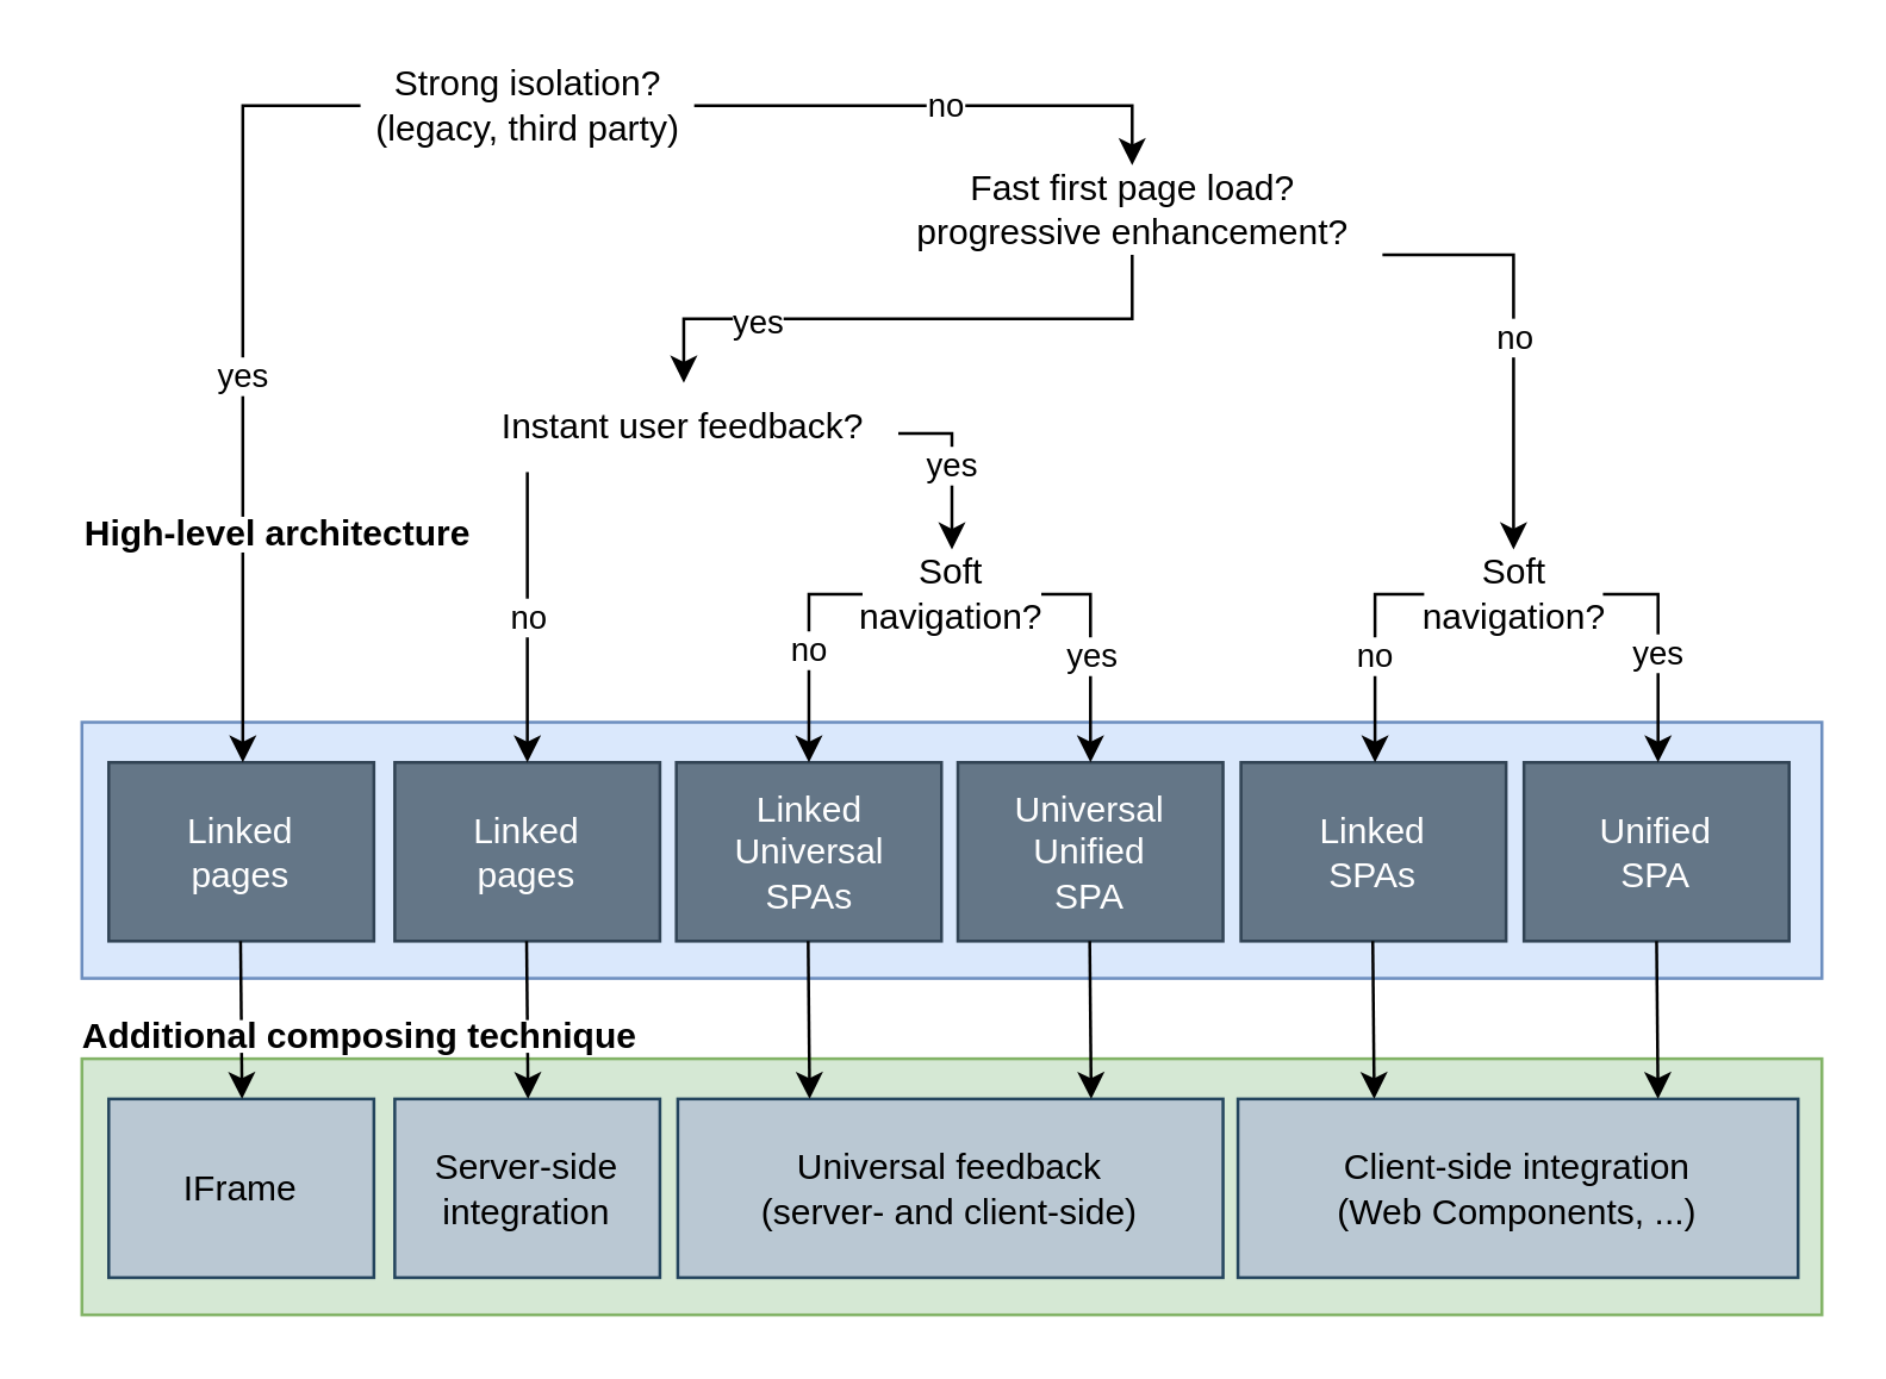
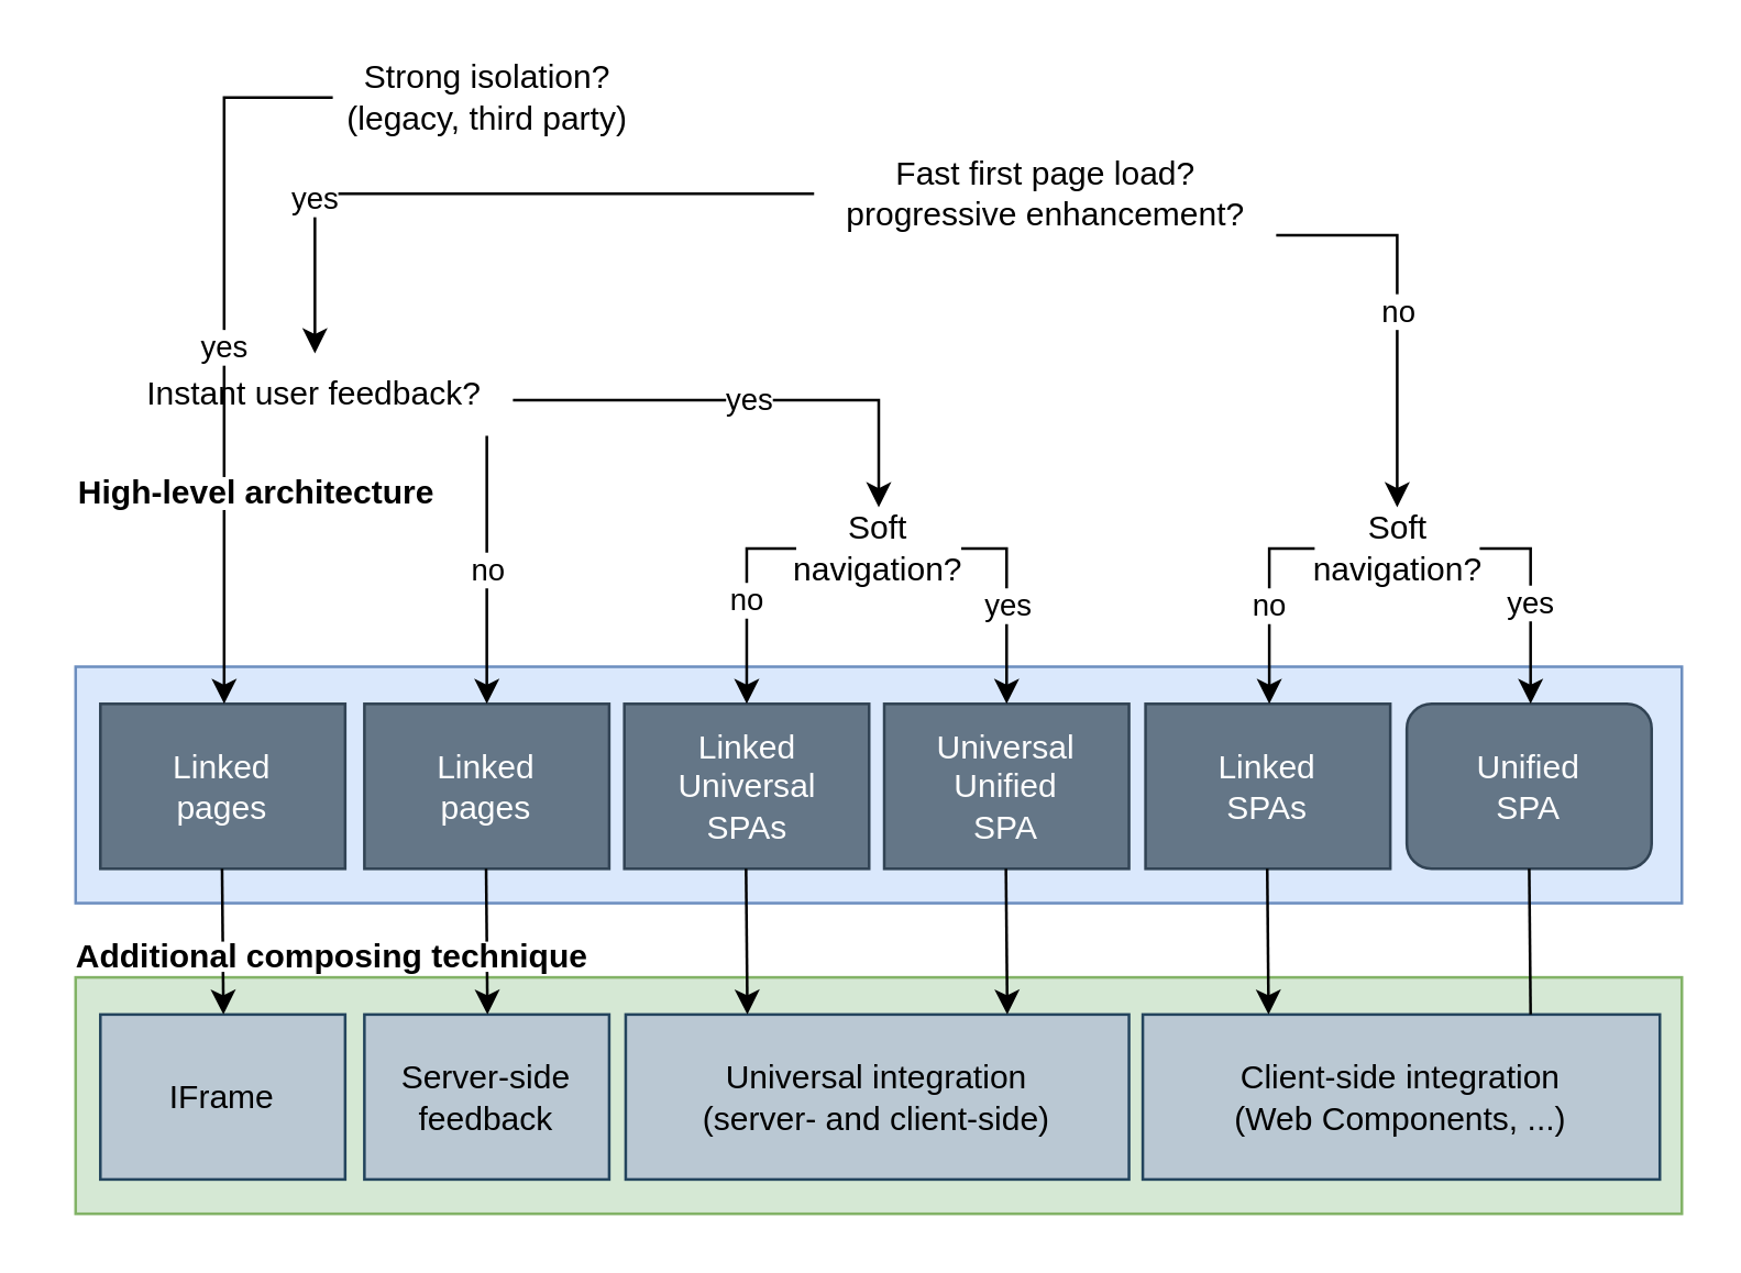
  <mxCell id="0" />
  <mxCell id="1" parent="0" />
- <mxCell id="2" value="no" style="edgeStyle=orthogonalEdgeStyle;rounded=0;orthogonalLoop=1;jettySize=auto;html=1;" edge="1" parent="1" source="3" target="6"><mxGeometry relative="1" as="geometry" /></mxCell>
  <mxCell id="3" value="Strong isolation?&lt;br&gt;(legacy, third party)" style="text;html=1;strokeColor=none;fillColor=none;align=center;verticalAlign=middle;whiteSpace=wrap;rounded=0;" vertex="1" parent="1"><mxGeometry x="120.5" y="20" width="112" height="30" as="geometry" /></mxCell>
  <mxCell id="4" value="yes" style="edgeStyle=orthogonalEdgeStyle;rounded=0;orthogonalLoop=1;jettySize=auto;html=1;" edge="1" parent="1" source="6" target="8"><mxGeometry x="0.521" relative="1" as="geometry"><mxPoint y="1" as="offset" /></mxGeometry></mxCell>
  <mxCell id="5" value="no" style="edgeStyle=orthogonalEdgeStyle;rounded=0;orthogonalLoop=1;jettySize=auto;html=1;entryX=0.5;entryY=0;entryDx=0;entryDy=0;" edge="1" parent="1" source="6" target="10"><mxGeometry relative="1" as="geometry"><Array as="points"><mxPoint x="508" y="85" /></Array></mxGeometry></mxCell>
  <mxCell id="6" value="Fast first page load?&lt;br&gt;progressive enhancement?" style="text;html=1;strokeColor=none;fillColor=none;align=center;verticalAlign=middle;whiteSpace=wrap;rounded=0;" vertex="1" parent="1"><mxGeometry x="295.5" y="55" width="168" height="30" as="geometry" /></mxCell>
  <mxCell id="7" value="yes" style="edgeStyle=orthogonalEdgeStyle;rounded=0;orthogonalLoop=1;jettySize=auto;html=1;entryX=0.5;entryY=0;entryDx=0;entryDy=0;" edge="1" parent="1" source="8" target="9"><mxGeometry relative="1" as="geometry"><Array as="points"><mxPoint x="319" y="145" /></Array></mxGeometry></mxCell>
- <mxCell id="8" value="Instant user feedback?" style="text;html=1;strokeColor=none;fillColor=none;align=center;verticalAlign=middle;whiteSpace=wrap;rounded=0;" vertex="1" parent="1"><mxGeometry x="157" y="128" width="144" height="30" as="geometry" /></mxCell>
+ <mxCell id="8" value="Instant user feedback?" style="text;html=1;strokeColor=none;fillColor=none;align=center;verticalAlign=middle;whiteSpace=wrap;rounded=0;" vertex="1" parent="1"><mxGeometry x="42" y="128" width="144" height="30" as="geometry" /></mxCell>
  <mxCell id="9" value="Soft navigation?" style="text;html=1;strokeColor=none;fillColor=none;align=center;verticalAlign=middle;whiteSpace=wrap;rounded=0;" vertex="1" parent="1"><mxGeometry x="289" y="184" width="60" height="30" as="geometry" /></mxCell>
  <mxCell id="10" value="Soft navigation?" style="text;html=1;strokeColor=none;fillColor=none;align=center;verticalAlign=middle;whiteSpace=wrap;rounded=0;" vertex="1" parent="1"><mxGeometry x="477.5" y="184" width="60" height="30" as="geometry" /></mxCell>
  <mxCell id="11" value="" style="rounded=0;whiteSpace=wrap;html=1;fillColor=#dae8fc;strokeColor=#6c8ebf;" vertex="1" parent="1"><mxGeometry x="27" y="242" width="584" height="86" as="geometry" /></mxCell>
  <mxCell id="12" value="Linked&lt;br&gt;pages" style="rounded=0;whiteSpace=wrap;html=1;fillColor=#647687;strokeColor=#314354;fontColor=#ffffff;" vertex="1" parent="1"><mxGeometry x="36" y="255.5" width="89" height="60" as="geometry" /></mxCell>
  <mxCell id="13" value="Linked&lt;br&gt;pages" style="rounded=0;whiteSpace=wrap;html=1;fillColor=#647687;strokeColor=#314354;fontColor=#ffffff;" vertex="1" parent="1"><mxGeometry x="132" y="255.5" width="89" height="60" as="geometry" /></mxCell>
  <mxCell id="14" value="Linked&lt;br&gt;Universal&lt;br&gt;SPAs" style="rounded=0;whiteSpace=wrap;html=1;fillColor=#647687;strokeColor=#314354;fontColor=#ffffff;" vertex="1" parent="1"><mxGeometry x="226.5" y="255.5" width="89" height="60" as="geometry" /></mxCell>
  <mxCell id="15" value="Universal&lt;br&gt;Unified&lt;br&gt;SPA" style="rounded=0;whiteSpace=wrap;html=1;fillColor=#647687;strokeColor=#314354;fontColor=#ffffff;" vertex="1" parent="1"><mxGeometry x="321" y="255.5" width="89" height="60" as="geometry" /></mxCell>
  <mxCell id="16" value="Linked&lt;br&gt;SPAs" style="rounded=0;whiteSpace=wrap;html=1;fillColor=#647687;strokeColor=#314354;fontColor=#ffffff;" vertex="1" parent="1"><mxGeometry x="416" y="255.5" width="89" height="60" as="geometry" /></mxCell>
- <mxCell id="17" value="Unified&lt;br&gt;SPA" style="rounded=0;whiteSpace=wrap;html=1;fillColor=#647687;strokeColor=#314354;fontColor=#ffffff;" vertex="1" parent="1"><mxGeometry x="511" y="255.5" width="89" height="60" as="geometry" /></mxCell>
+ <mxCell id="17" value="Unified&lt;br&gt;SPA" style="whiteSpace=wrap;html=1;fillColor=#647687;strokeColor=#314354;fontColor=#ffffff;rounded=1;" vertex="1" parent="1"><mxGeometry x="511" y="255.5" width="89" height="60" as="geometry" /></mxCell>
  <mxCell id="18" value="" style="rounded=0;whiteSpace=wrap;html=1;fillColor=#d5e8d4;strokeColor=#82b366;" vertex="1" parent="1"><mxGeometry x="27" y="355" width="584" height="86" as="geometry" /></mxCell>
  <mxCell id="19" value="IFrame" style="rounded=0;whiteSpace=wrap;html=1;fillColor=#bac8d3;strokeColor=#23445d;" vertex="1" parent="1"><mxGeometry x="36" y="368.5" width="89" height="60" as="geometry" /></mxCell>
- <mxCell id="20" value="Server-side integration" style="rounded=0;whiteSpace=wrap;html=1;fillColor=#bac8d3;strokeColor=#23445d;" vertex="1" parent="1"><mxGeometry x="132" y="368.5" width="89" height="60" as="geometry" /></mxCell>
- <mxCell id="21" value="Universal feedback&lt;br&gt;(server- and client-side)" style="rounded=0;whiteSpace=wrap;html=1;fillColor=#bac8d3;strokeColor=#23445d;" vertex="1" parent="1"><mxGeometry x="227" y="368.5" width="183" height="60" as="geometry" /></mxCell>
+ <mxCell id="20" value="Server-side feedback" style="rounded=0;whiteSpace=wrap;html=1;fillColor=#bac8d3;strokeColor=#23445d;" vertex="1" parent="1"><mxGeometry x="132" y="368.5" width="89" height="60" as="geometry" /></mxCell>
+ <mxCell id="21" value="Universal integration&lt;br&gt;(server- and client-side)" style="rounded=0;whiteSpace=wrap;html=1;fillColor=#bac8d3;strokeColor=#23445d;" vertex="1" parent="1"><mxGeometry x="227" y="368.5" width="183" height="60" as="geometry" /></mxCell>
  <mxCell id="22" value="Client-side integration&lt;br&gt;(Web Components, ...)" style="rounded=0;whiteSpace=wrap;html=1;fillColor=#bac8d3;strokeColor=#23445d;" vertex="1" parent="1"><mxGeometry x="415" y="368.5" width="188" height="60" as="geometry" /></mxCell>
  <mxCell id="23" value="yes" style="edgeStyle=orthogonalEdgeStyle;rounded=0;orthogonalLoop=1;jettySize=auto;html=1;" edge="1" parent="1" source="3" target="12"><mxGeometry relative="1" as="geometry"><Array as="points"><mxPoint x="81" y="35" /></Array></mxGeometry></mxCell>
  <mxCell id="24" value="no" style="edgeStyle=orthogonalEdgeStyle;rounded=0;orthogonalLoop=1;jettySize=auto;html=1;entryX=0.5;entryY=0;entryDx=0;entryDy=0;" edge="1" parent="1" source="8" target="13"><mxGeometry relative="1" as="geometry"><Array as="points"><mxPoint x="177" y="207" /></Array></mxGeometry></mxCell>
  <mxCell id="25" value="no" style="edgeStyle=orthogonalEdgeStyle;rounded=0;orthogonalLoop=1;jettySize=auto;html=1;entryX=0.5;entryY=0;entryDx=0;entryDy=0;" edge="1" parent="1" source="9" target="14"><mxGeometry relative="1" as="geometry"><Array as="points"><mxPoint x="271" y="199" /></Array></mxGeometry></mxCell>
  <mxCell id="26" value="yes" style="edgeStyle=orthogonalEdgeStyle;rounded=0;orthogonalLoop=1;jettySize=auto;html=1;entryX=0.5;entryY=0;entryDx=0;entryDy=0;" edge="1" parent="1" source="9" target="15"><mxGeometry relative="1" as="geometry"><Array as="points"><mxPoint x="366" y="199" /></Array></mxGeometry></mxCell>
  <mxCell id="27" value="no" style="edgeStyle=orthogonalEdgeStyle;rounded=0;orthogonalLoop=1;jettySize=auto;html=1;" edge="1" parent="1" source="10" target="16"><mxGeometry relative="1" as="geometry"><Array as="points"><mxPoint x="461" y="199" /></Array></mxGeometry></mxCell>
  <mxCell id="28" value="yes" style="edgeStyle=orthogonalEdgeStyle;rounded=0;orthogonalLoop=1;jettySize=auto;html=1;" edge="1" parent="1" source="10" target="17"><mxGeometry relative="1" as="geometry"><Array as="points"><mxPoint x="556" y="199" /></Array></mxGeometry></mxCell>
- <mxCell id="29" value="" style="endArrow=classic;html=1;rounded=0;exitX=0.5;exitY=1;exitDx=0;exitDy=0;entryX=0.75;entryY=0;entryDx=0;entryDy=0;" edge="1" parent="1" source="17" target="22"><mxGeometry width="50" height="50" relative="1" as="geometry"><mxPoint x="653" y="365" as="sourcePoint" /><mxPoint x="710" y="317" as="targetPoint" /></mxGeometry></mxCell>
+ <mxCell id="29" value="" style="endArrow=none;html=1;rounded=0;exitX=0.5;exitY=1;exitDx=0;exitDy=0;entryX=0.75;entryY=0;entryDx=0;entryDy=0;" edge="1" parent="1" source="17" target="22"><mxGeometry width="50" height="50" relative="1" as="geometry"><mxPoint x="653" y="365" as="sourcePoint" /><mxPoint x="710" y="317" as="targetPoint" /></mxGeometry></mxCell>
  <mxCell id="30" value="" style="endArrow=classic;html=1;rounded=0;exitX=0.5;exitY=1;exitDx=0;exitDy=0;entryX=0.75;entryY=0;entryDx=0;entryDy=0;" edge="1" parent="1"><mxGeometry width="50" height="50" relative="1" as="geometry"><mxPoint x="460.25" y="315.5" as="sourcePoint" /><mxPoint x="460.75" y="368.5" as="targetPoint" /></mxGeometry></mxCell>
  <mxCell id="31" value="" style="endArrow=classic;html=1;rounded=0;exitX=0.5;exitY=1;exitDx=0;exitDy=0;entryX=0.75;entryY=0;entryDx=0;entryDy=0;" edge="1" parent="1"><mxGeometry width="50" height="50" relative="1" as="geometry"><mxPoint x="365.25" y="315.5" as="sourcePoint" /><mxPoint x="365.75" y="368.5" as="targetPoint" /></mxGeometry></mxCell>
  <mxCell id="32" value="" style="endArrow=classic;html=1;rounded=0;exitX=0.5;exitY=1;exitDx=0;exitDy=0;entryX=0.75;entryY=0;entryDx=0;entryDy=0;" edge="1" parent="1"><mxGeometry width="50" height="50" relative="1" as="geometry"><mxPoint x="270.75" y="315.5" as="sourcePoint" /><mxPoint x="271.25" y="368.5" as="targetPoint" /></mxGeometry></mxCell>
  <mxCell id="33" value="" style="endArrow=classic;html=1;rounded=0;exitX=0.5;exitY=1;exitDx=0;exitDy=0;entryX=0.75;entryY=0;entryDx=0;entryDy=0;" edge="1" parent="1"><mxGeometry width="50" height="50" relative="1" as="geometry"><mxPoint x="176.25" y="315.5" as="sourcePoint" /><mxPoint x="176.75" y="368.5" as="targetPoint" /></mxGeometry></mxCell>
  <mxCell id="34" value="" style="endArrow=classic;html=1;rounded=0;exitX=0.5;exitY=1;exitDx=0;exitDy=0;entryX=0.75;entryY=0;entryDx=0;entryDy=0;" edge="1" parent="1"><mxGeometry width="50" height="50" relative="1" as="geometry"><mxPoint x="80.25" y="315.5" as="sourcePoint" /><mxPoint x="80.75" y="368.5" as="targetPoint" /></mxGeometry></mxCell>
  <mxCell id="35" value="&lt;b&gt;Additional composing technique&lt;/b&gt;" style="text;html=1;align=center;verticalAlign=middle;whiteSpace=wrap;rounded=0;fillColor=default;" vertex="1" parent="1"><mxGeometry x="20" y="342" width="201" height="11" as="geometry" /></mxCell>
  <mxCell id="36" value="&lt;b&gt;High-level&amp;nbsp;architecture&lt;/b&gt;" style="text;html=1;align=center;verticalAlign=middle;whiteSpace=wrap;rounded=0;fillColor=default;" vertex="1" parent="1"><mxGeometry x="27" y="173" width="132" height="12" as="geometry" /></mxCell>
